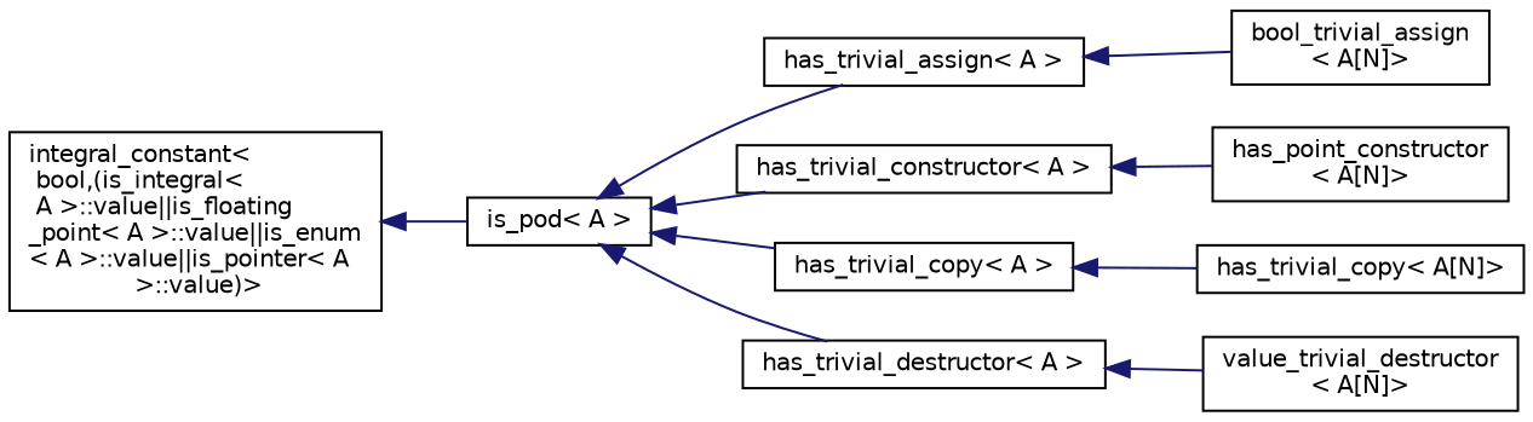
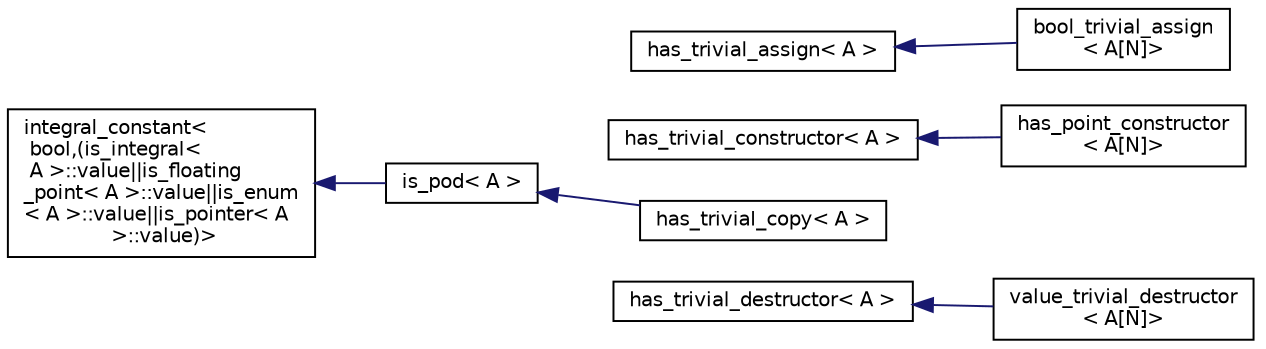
  digraph {
    rankdir=LR
    node [color=black fillcolor=white fontname=Helvetica fontsize=10 shape=record style=filled]
    edge [color=midnightblue dir=back fontname=Helvetica fontsize=10 labelfontname=Helvetica labelfontsize=10 style=solid]
    n1 [height=0.2 label="integral_constant\<\l bool,(is_integral\<\l A \>::value\|\|is_floating\l_point\< A \>::value\|\|is_enum\l\< A \>::value\|\|is_pointer\< A\l \>::value)\>" width=0.4]
    n2 [height=0.2 label="is_pod\< A \>" width=0.4]
    n3 [height=0.2 label="has_trivial_assign\< A \>" width=0.4]
    n4 [height=0.2 label="has_trivial_constructor\< A \>" width=0.4]
    n5 [height=0.2 label="has_trivial_copy\< A \>" width=0.4]
    n6 [height=0.2 label="has_trivial_destructor\< A \>" width=0.4]
    n7 [height=0.2 label="bool_trivial_assign\l\< A[N]\>" width=0.4]
    n8 [height=0.2 label="has_point_constructor\l\< A[N]\>" width=0.4]
-   n9 [height=0.2 label="has_trivial_copy\< A[N]\>" width=0.4]
    n10 [height=0.2 label="value_trivial_destructor\l\< A[N]\>" width=0.4]
    n1 -> n2
-   n2 -> n3
-   n2 -> n4
    n2 -> n5
-   n2 -> n6
    n3 -> n7
    n4 -> n8
-   n5 -> n9
    n6 -> n10
  }
